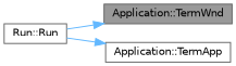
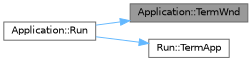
  digraph {
    rankdir=RL
    node [color=grey40 fillcolor=white fontname=Helvetica fontsize=10 shape=box style=filled]
    edge [color=steelblue1 dir=back fontname=Helvetica fontsize=10 labelfontname=Helvetica labelfontsize=10 style=solid]
    n1 [color=gray40 fillcolor=grey60 fontcolor=black height=0.2 label="Application::TermWnd" width=0.4]
-   n2 [height=0.2 label="Run::Run" width=0.4]
-   n3 [height=0.2 label="Application::TermApp" width=0.4]
+   n2 [height=0.2 label="Application::Run" width=0.4]
+   n3 [height=0.2 label="Run::TermApp" width=0.4]
    n1 -> n2
    n3 -> n2
  }
